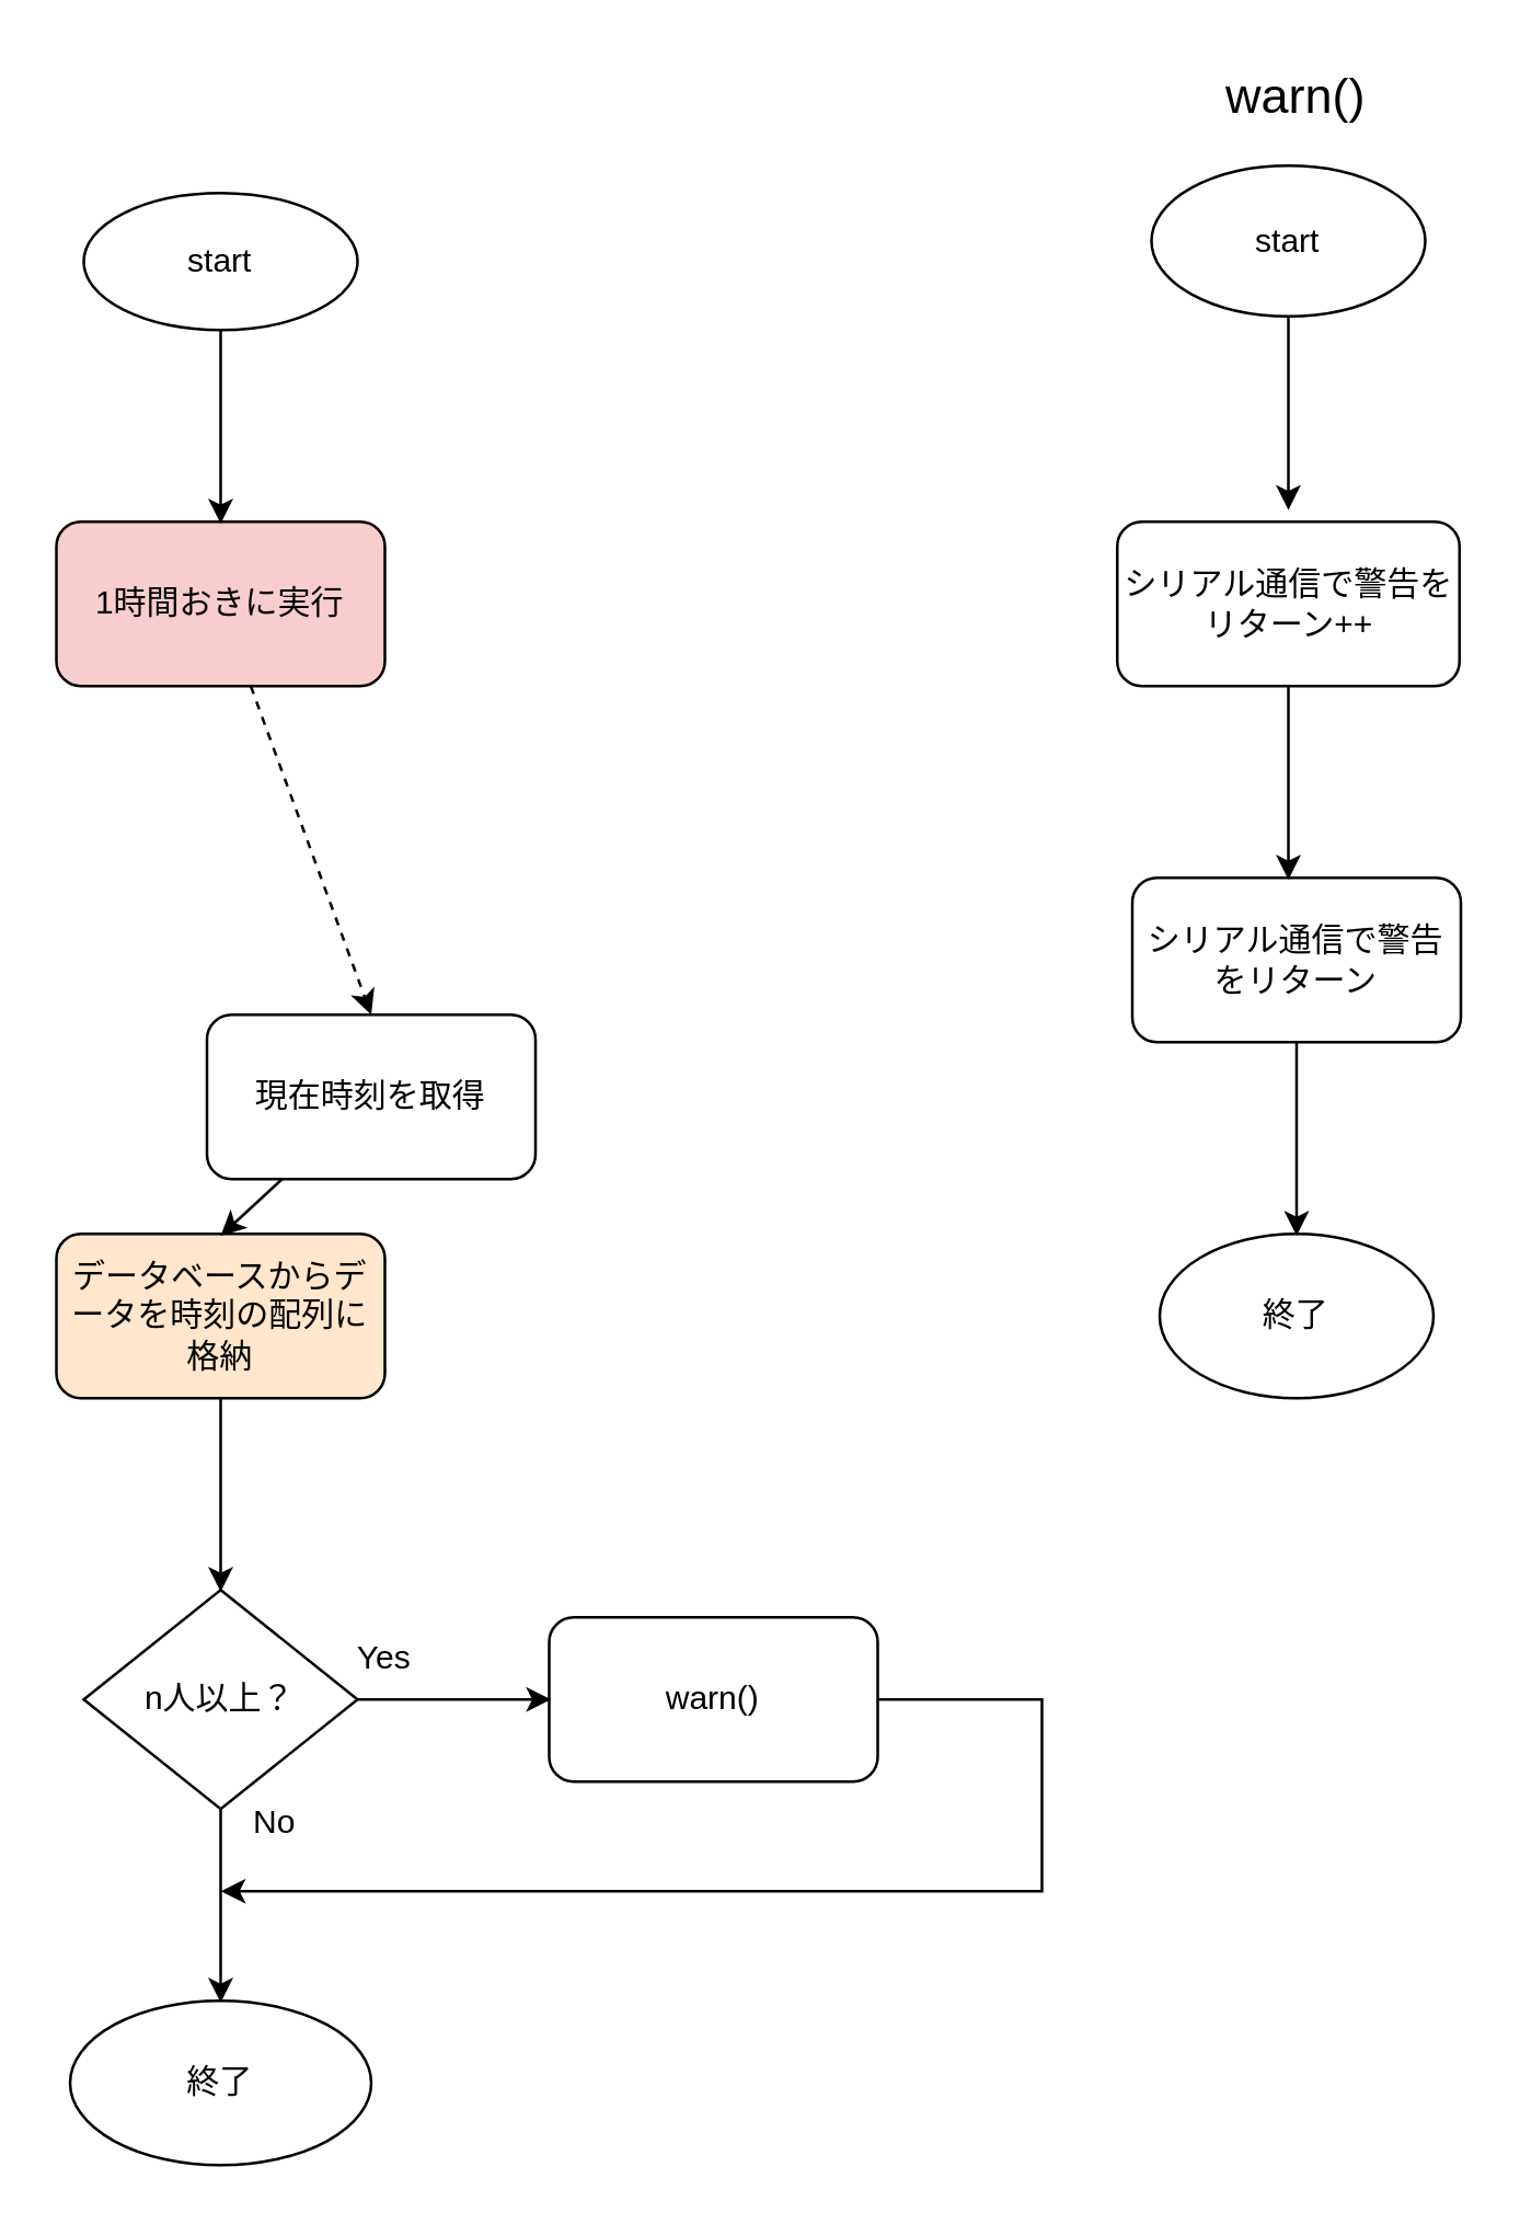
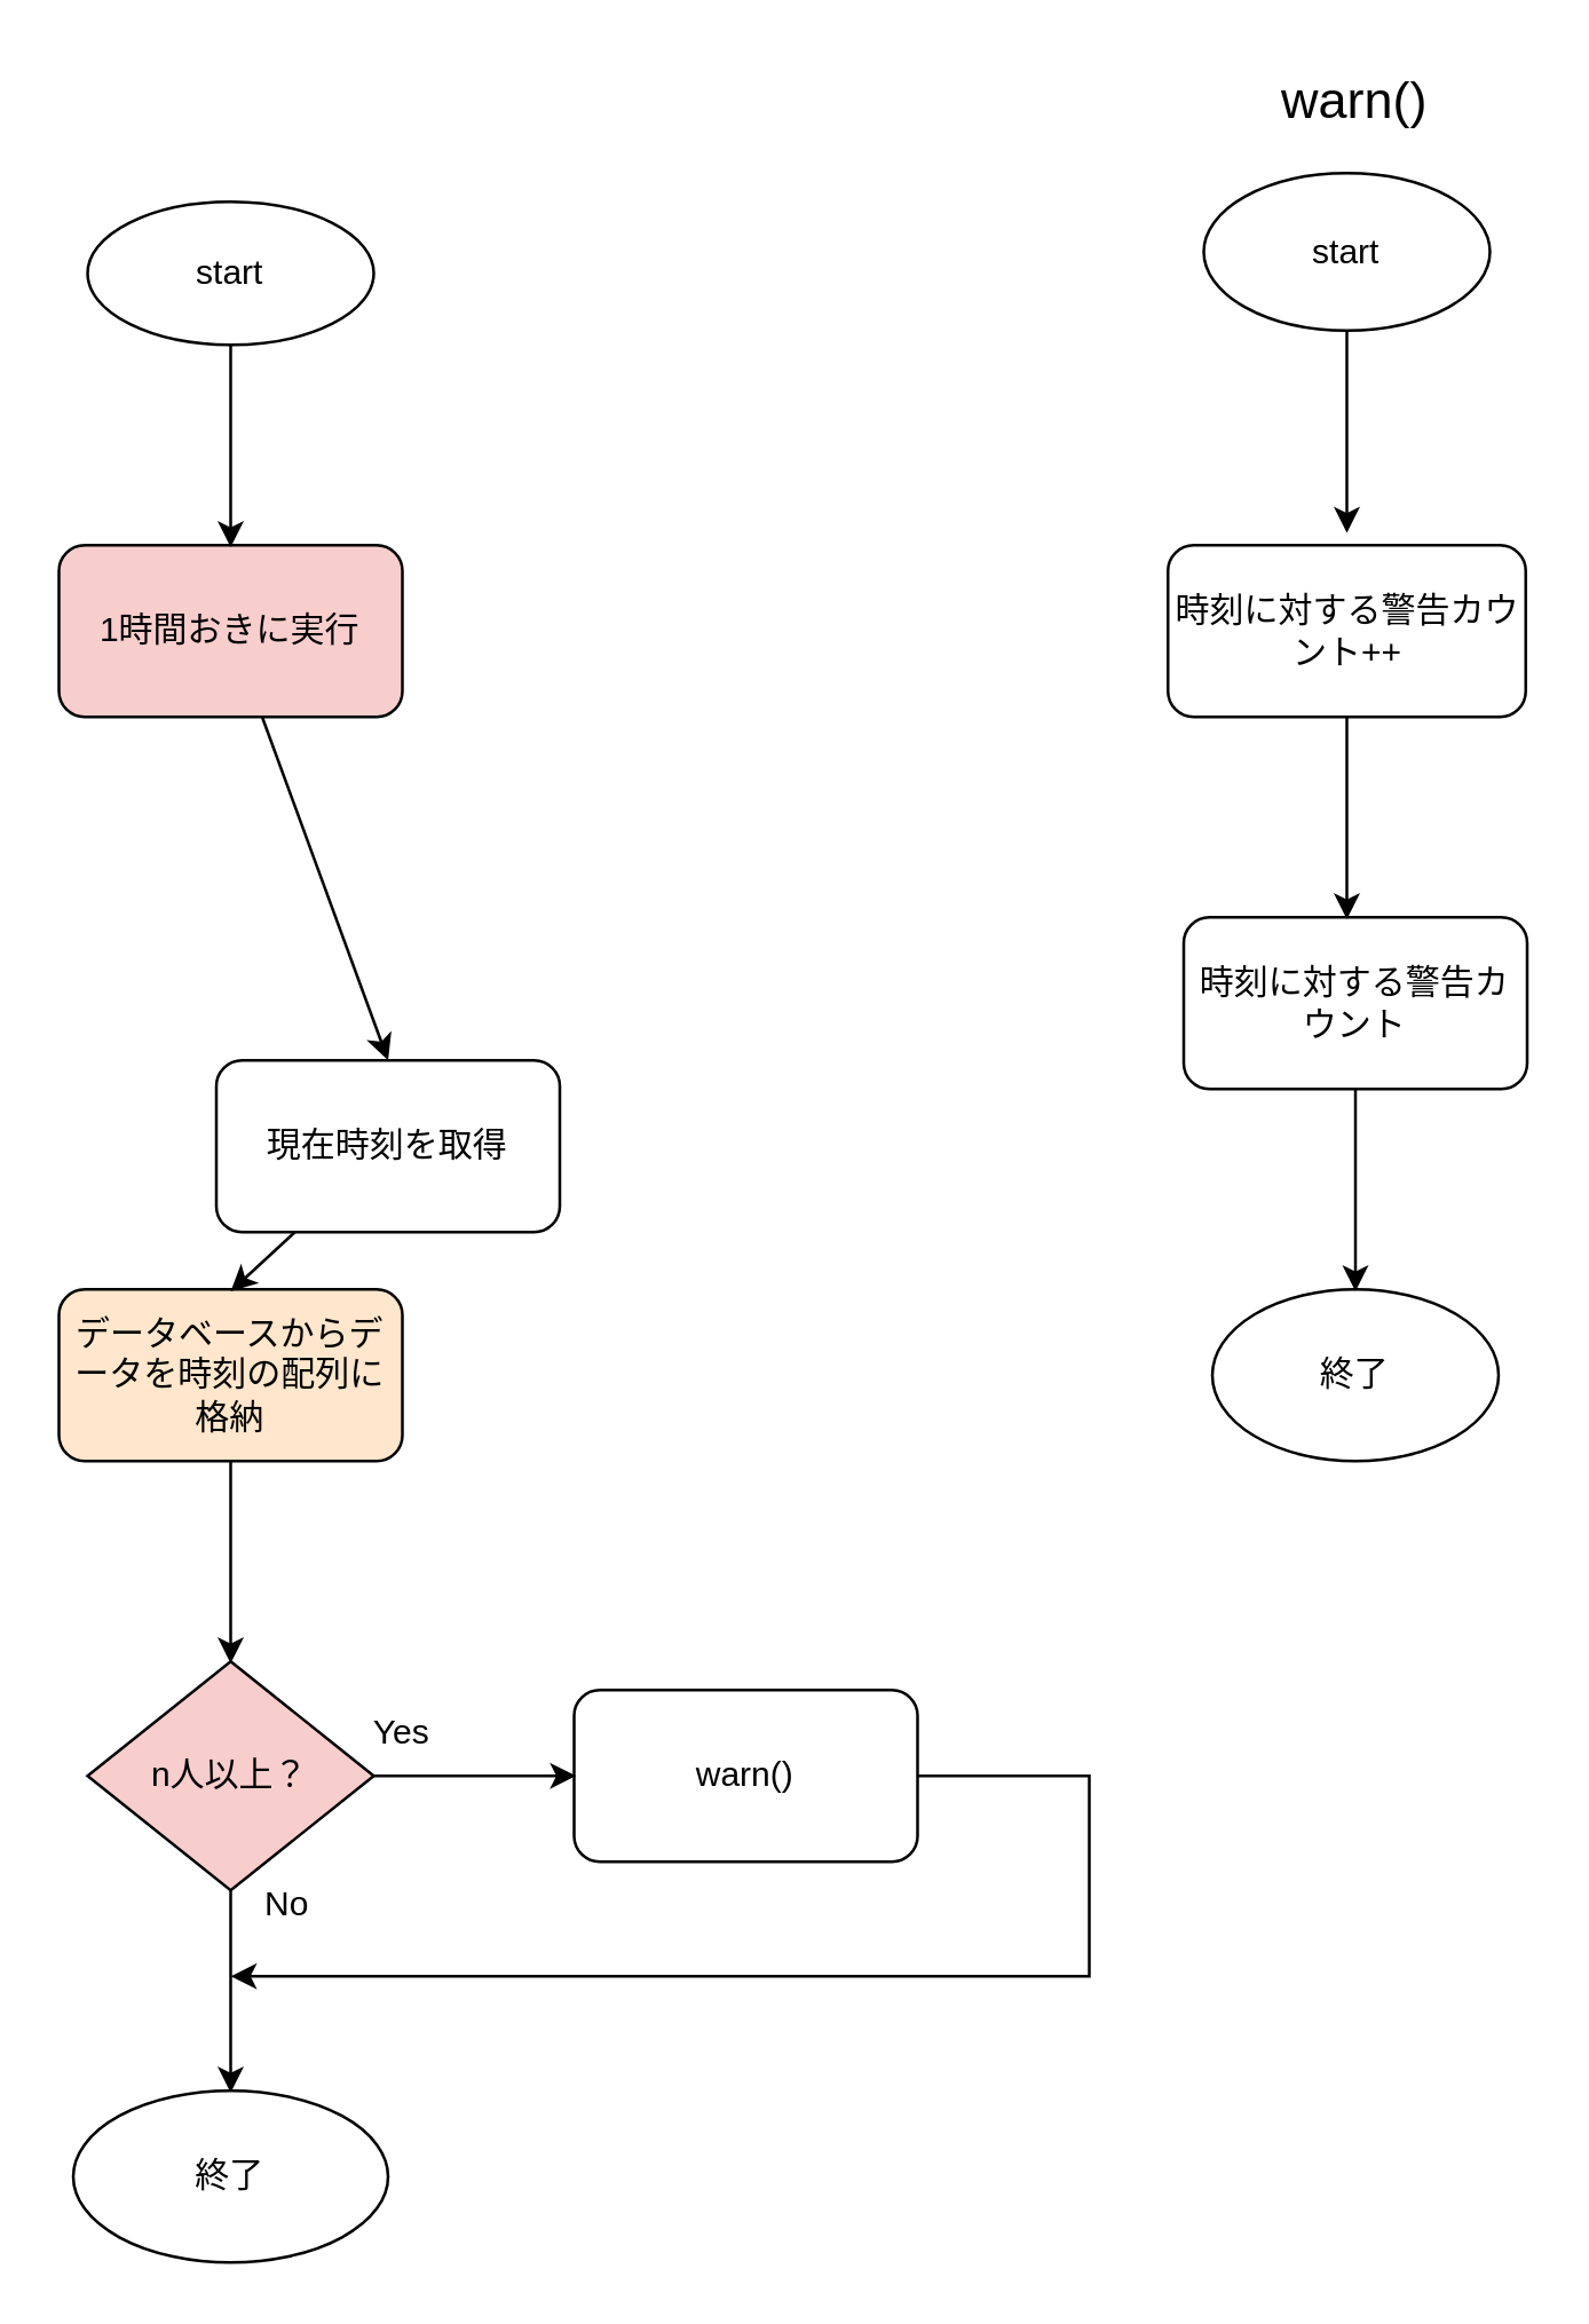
  <mxCell id="0" />
  <mxCell id="1" parent="0" />
  <mxCell id="2" value="start" style="ellipse;whiteSpace=wrap;html=1;" vertex="1" parent="1"><mxGeometry x="30" y="70" width="100" height="50" as="geometry" /></mxCell>
  <mxCell id="3" value="1時間おきに実行" style="rounded=1;whiteSpace=wrap;html=1;fillColor=#f8cecc;" vertex="1" parent="1"><mxGeometry x="20" y="190" width="120" height="60" as="geometry" /></mxCell>
  <mxCell id="4" value="現在時刻を取得" style="rounded=1;whiteSpace=wrap;html=1;" vertex="1" parent="1"><mxGeometry x="75" y="370" width="120" height="60" as="geometry" /></mxCell>
- <mxCell id="5" value="" style="endArrow=classic;html=1;rounded=0;entryX=0.5;entryY=0;entryDx=0;entryDy=0;dashed=1;" edge="1" parent="1" source="3" target="4"><mxGeometry width="50" height="50" relative="1" as="geometry"><mxPoint x="80" y="280" as="sourcePoint" /><mxPoint x="80" y="310" as="targetPoint" /></mxGeometry></mxCell>
+ <mxCell id="5" value="" style="endArrow=classic;html=1;rounded=0;entryX=0.5;entryY=0;entryDx=0;entryDy=0;" edge="1" parent="1" source="3" target="4"><mxGeometry width="50" height="50" relative="1" as="geometry"><mxPoint x="80" y="280" as="sourcePoint" /><mxPoint x="80" y="310" as="targetPoint" /></mxGeometry></mxCell>
  <mxCell id="6" value="" style="endArrow=classic;html=1;rounded=0;exitX=0.5;exitY=1;exitDx=0;exitDy=0;" edge="1" parent="1" source="2"><mxGeometry width="50" height="50" relative="1" as="geometry"><mxPoint x="80" y="140" as="sourcePoint" /><mxPoint x="80" y="190.711" as="targetPoint" /></mxGeometry></mxCell>
  <mxCell id="7" value="データベースからデータを時刻の配列に格納" style="rounded=1;whiteSpace=wrap;html=1;fillColor=#ffe6cc;" vertex="1" parent="1"><mxGeometry x="20" y="450" width="120" height="60" as="geometry" /></mxCell>
  <mxCell id="8" value="" style="endArrow=classic;html=1;rounded=0;" edge="1" parent="1" source="4"><mxGeometry width="50" height="50" relative="1" as="geometry"><mxPoint x="80" y="430" as="sourcePoint" /><mxPoint x="80" y="450.711" as="targetPoint" /></mxGeometry></mxCell>
- <mxCell id="9" value="n人以上？" style="rhombus;whiteSpace=wrap;html=1;" vertex="1" parent="1"><mxGeometry x="30" y="580" width="100" height="80" as="geometry" /></mxCell>
+ <mxCell id="9" value="n人以上？" style="rhombus;whiteSpace=wrap;html=1;fillColor=#f8cecc;" vertex="1" parent="1"><mxGeometry x="30" y="580" width="100" height="80" as="geometry" /></mxCell>
  <mxCell id="10" value="" style="endArrow=classic;html=1;rounded=0;" edge="1" parent="1" source="7"><mxGeometry width="50" height="50" relative="1" as="geometry"><mxPoint x="80" y="560" as="sourcePoint" /><mxPoint x="80" y="580.711" as="targetPoint" /></mxGeometry></mxCell>
  <mxCell id="11" value="warn()" style="rounded=1;whiteSpace=wrap;html=1;" vertex="1" parent="1"><mxGeometry x="200" y="590" width="120" height="60" as="geometry" /></mxCell>
  <mxCell id="12" value="" style="endArrow=classic;html=1;rounded=0;" edge="1" parent="1" source="9"><mxGeometry width="50" height="50" relative="1" as="geometry"><mxPoint x="130" y="670" as="sourcePoint" /><mxPoint x="200.711" y="620" as="targetPoint" /></mxGeometry></mxCell>
  <mxCell id="13" value="start" style="ellipse;whiteSpace=wrap;html=1;" vertex="1" parent="1"><mxGeometry x="420" y="60" width="100" height="55" as="geometry" /></mxCell>
- <mxCell id="14" value="シリアル通信で警告をリターン++" style="rounded=1;whiteSpace=wrap;html=1;" vertex="1" parent="1"><mxGeometry x="407.5" y="190" width="125" height="60" as="geometry" /></mxCell>
- <mxCell id="15" value="シリアル通信で警告をリターン" style="rounded=1;whiteSpace=wrap;html=1;" vertex="1" parent="1"><mxGeometry x="413" y="320" width="120" height="60" as="geometry" /></mxCell>
+ <mxCell id="14" value="時刻に対する警告カウント++" style="rounded=1;whiteSpace=wrap;html=1;" vertex="1" parent="1"><mxGeometry x="407.5" y="190" width="125" height="60" as="geometry" /></mxCell>
+ <mxCell id="15" value="時刻に対する警告カウント" style="rounded=1;whiteSpace=wrap;html=1;" vertex="1" parent="1"><mxGeometry x="413" y="320" width="120" height="60" as="geometry" /></mxCell>
  <mxCell id="16" value="" style="endArrow=classic;html=1;rounded=0;" edge="1" parent="1" source="13"><mxGeometry width="50" height="50" relative="1" as="geometry"><mxPoint x="470" y="165" as="sourcePoint" /><mxPoint x="470" y="185.711" as="targetPoint" /></mxGeometry></mxCell>
  <mxCell id="17" value="" style="endArrow=classic;html=1;rounded=0;" edge="1" parent="1" source="14"><mxGeometry width="50" height="50" relative="1" as="geometry"><mxPoint x="470" y="300" as="sourcePoint" /><mxPoint x="470" y="320.711" as="targetPoint" /></mxGeometry></mxCell>
  <mxCell id="18" value="終了" style="ellipse;whiteSpace=wrap;html=1;" vertex="1" parent="1"><mxGeometry x="423" y="450" width="100" height="60" as="geometry" /></mxCell>
  <mxCell id="19" value="" style="endArrow=classic;html=1;rounded=0;" edge="1" parent="1" source="15"><mxGeometry width="50" height="50" relative="1" as="geometry"><mxPoint x="473" y="430" as="sourcePoint" /><mxPoint x="473" y="450.711" as="targetPoint" /></mxGeometry></mxCell>
  <mxCell id="20" value="" style="endArrow=classic;html=1;rounded=0;" edge="1" parent="1" source="9"><mxGeometry width="50" height="50" relative="1" as="geometry"><mxPoint x="80" y="710" as="sourcePoint" /><mxPoint x="80" y="730.711" as="targetPoint" /></mxGeometry></mxCell>
  <mxCell id="21" value="warn()" style="text;html=1;strokeColor=none;fillColor=none;align=center;verticalAlign=middle;whiteSpace=wrap;rounded=0;fontSize=18;" vertex="1" parent="1"><mxGeometry x="443" y="20" width="60" height="30" as="geometry" /></mxCell>
  <mxCell id="22" value="" style="endArrow=classic;html=1;rounded=0;fontSize=18;exitX=1;exitY=0.5;exitDx=0;exitDy=0;" edge="1" parent="1" source="11"><mxGeometry width="50" height="50" relative="1" as="geometry"><mxPoint x="330" y="650" as="sourcePoint" /><mxPoint x="80" y="690" as="targetPoint" /><Array as="points"><mxPoint x="380" y="620" /><mxPoint x="380" y="690" /></Array></mxGeometry></mxCell>
  <mxCell id="23" value="Yes" style="text;html=1;strokeColor=none;fillColor=none;align=center;verticalAlign=middle;whiteSpace=wrap;rounded=0;fontSize=12;" vertex="1" parent="1"><mxGeometry x="110" y="590" width="60" height="30" as="geometry" /></mxCell>
  <mxCell id="24" value="No" style="text;html=1;strokeColor=none;fillColor=none;align=center;verticalAlign=middle;whiteSpace=wrap;rounded=0;fontSize=12;" vertex="1" parent="1"><mxGeometry x="70" y="650" width="60" height="30" as="geometry" /></mxCell>
  <mxCell id="25" value="終了" style="ellipse;whiteSpace=wrap;html=1;fontSize=12;" vertex="1" parent="1"><mxGeometry x="25" y="730" width="110" height="60" as="geometry" /></mxCell>
